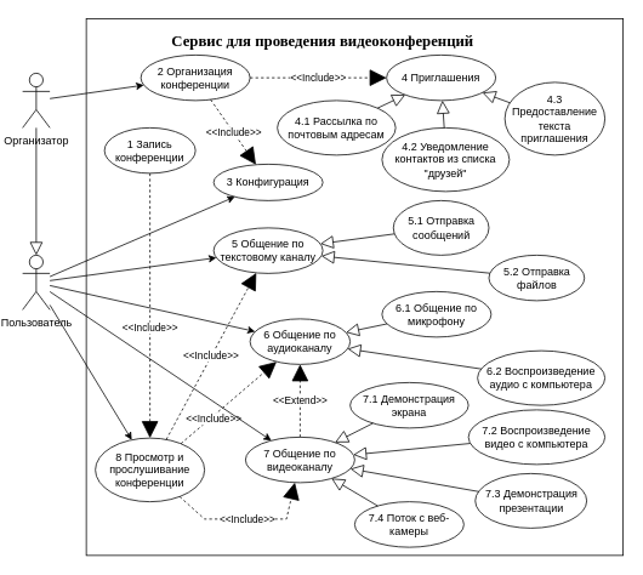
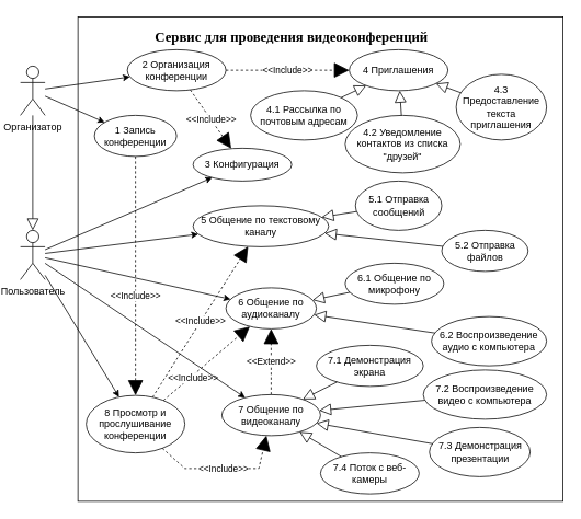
  <mxCell id="0" />
  <mxCell id="1" parent="0" />
  <mxCell id="2" value="" style="rounded=0;whiteSpace=wrap;html=1;" vertex="1" parent="1"><mxGeometry x="90" y="20" width="590" height="590" as="geometry" /></mxCell>
  <mxCell id="3" value="&lt;div&gt;Организатор&lt;/div&gt;" style="shape=umlActor;verticalLabelPosition=bottom;verticalAlign=top;html=1;outlineConnect=0;" vertex="1" parent="1"><mxGeometry x="20" y="80" width="30" height="60" as="geometry" /></mxCell>
  <mxCell id="4" value="Пользователь" style="shape=umlActor;verticalLabelPosition=bottom;verticalAlign=top;html=1;outlineConnect=0;" vertex="1" parent="1"><mxGeometry x="20" y="280" width="30" height="60" as="geometry" /></mxCell>
  <mxCell id="5" value="2 Организация конференции" style="ellipse;whiteSpace=wrap;html=1;" vertex="1" parent="1"><mxGeometry x="150" y="60" width="120" height="50" as="geometry" /></mxCell>
  <mxCell id="6" value="3 Конфигурация" style="ellipse;whiteSpace=wrap;html=1;" vertex="1" parent="1"><mxGeometry x="230" y="180" width="120" height="40" as="geometry" /></mxCell>
  <mxCell id="7" value="4 Приглашения" style="ellipse;whiteSpace=wrap;html=1;" vertex="1" parent="1"><mxGeometry x="420" y="60" width="120" height="50" as="geometry" /></mxCell>
  <mxCell id="8" value="4.1 Рассылка по почтовым адресам" style="ellipse;whiteSpace=wrap;html=1;" vertex="1" parent="1"><mxGeometry x="300" y="110" width="130" height="60" as="geometry" /></mxCell>
  <mxCell id="9" value="4.2 Уведомление контактов из списка &quot;друзей&quot;" style="ellipse;whiteSpace=wrap;html=1;" vertex="1" parent="1"><mxGeometry x="415" y="140" width="140" height="70" as="geometry" /></mxCell>
  <mxCell id="10" value="4.3 Предоставление текста приглашения" style="ellipse;whiteSpace=wrap;html=1;" vertex="1" parent="1"><mxGeometry x="550" y="90" width="110" height="80" as="geometry" /></mxCell>
  <mxCell id="11" value="1 Запись конференции" style="ellipse;whiteSpace=wrap;html=1;" vertex="1" parent="1"><mxGeometry x="110" y="140" width="100" height="50" as="geometry" /></mxCell>
- <mxCell id="12" value="5 Общение по текстовому каналу" style="ellipse;whiteSpace=wrap;html=1;" vertex="1" parent="1"><mxGeometry x="230" y="250" width="120" height="50" as="geometry" /></mxCell>
+ <mxCell id="12" value="5 Общение по текстовому каналу" style="ellipse;whiteSpace=wrap;html=1;" vertex="1" parent="1"><mxGeometry x="230" y="250" width="165" height="50" as="geometry" /></mxCell>
  <mxCell id="13" value="&lt;div&gt;6 Общение по аудиоканалу&lt;/div&gt;" style="ellipse;whiteSpace=wrap;html=1;" vertex="1" parent="1"><mxGeometry x="270" y="350" width="110" height="50" as="geometry" /></mxCell>
  <mxCell id="14" value="7 Общение по видеоканалу" style="ellipse;whiteSpace=wrap;html=1;" vertex="1" parent="1"><mxGeometry x="265" y="480" width="120" height="50" as="geometry" /></mxCell>
  <mxCell id="15" value="5.1 Отправка сообщений" style="ellipse;whiteSpace=wrap;html=1;" vertex="1" parent="1"><mxGeometry x="427.5" y="220" width="105" height="60" as="geometry" /></mxCell>
  <mxCell id="16" value="5.2 Отправка файлов" style="ellipse;whiteSpace=wrap;html=1;" vertex="1" parent="1"><mxGeometry x="532.5" y="280" width="105" height="50" as="geometry" /></mxCell>
  <mxCell id="17" value="6.1 Общение по микрофону" style="ellipse;whiteSpace=wrap;html=1;" vertex="1" parent="1"><mxGeometry x="415" y="320" width="120" height="50" as="geometry" /></mxCell>
  <mxCell id="18" value="6.2 Воспроизведение аудио с компьютера" style="ellipse;whiteSpace=wrap;html=1;" vertex="1" parent="1"><mxGeometry x="520" y="385" width="140" height="60" as="geometry" /></mxCell>
  <mxCell id="19" value="7.1 Демонстрация экрана" style="ellipse;whiteSpace=wrap;html=1;" vertex="1" parent="1"><mxGeometry x="380" y="420" width="130" height="50" as="geometry" /></mxCell>
  <mxCell id="20" value="7.2 Воспроизведение видео с компьютера" style="ellipse;whiteSpace=wrap;html=1;" vertex="1" parent="1"><mxGeometry x="510" y="450" width="150" height="60" as="geometry" /></mxCell>
  <mxCell id="21" value="7.4 Поток с веб-камеры" style="ellipse;whiteSpace=wrap;html=1;" vertex="1" parent="1"><mxGeometry x="385" y="551" width="120" height="50" as="geometry" /></mxCell>
  <mxCell id="22" value="7.3 Демонстрация презентации" style="ellipse;whiteSpace=wrap;html=1;" vertex="1" parent="1"><mxGeometry x="517.5" y="520" width="122.5" height="60" as="geometry" /></mxCell>
  <mxCell id="23" value="" style="endArrow=classic;html=1;rounded=0;" edge="1" parent="1" source="3" target="5"><mxGeometry width="50" height="50" relative="1" as="geometry"><mxPoint x="370" y="450" as="sourcePoint" /><mxPoint x="420" y="400" as="targetPoint" /></mxGeometry></mxCell>
+ <mxCell id="24" value="" style="endArrow=classic;html=1;rounded=0;" edge="1" parent="1" source="3" target="11"><mxGeometry width="50" height="50" relative="1" as="geometry"><mxPoint x="60" y="119.268" as="sourcePoint" /><mxPoint x="190.16" y="112.919" as="targetPoint" /></mxGeometry></mxCell>
  <mxCell id="25" value="" style="endArrow=classic;html=1;rounded=0;" edge="1" parent="1" source="4" target="6"><mxGeometry width="50" height="50" relative="1" as="geometry"><mxPoint x="70" y="129.268" as="sourcePoint" /><mxPoint x="200.16" y="122.919" as="targetPoint" /></mxGeometry></mxCell>
  <mxCell id="26" value="" style="endArrow=classic;html=1;rounded=0;" edge="1" parent="1" source="4" target="12"><mxGeometry width="50" height="50" relative="1" as="geometry"><mxPoint x="80" y="139.268" as="sourcePoint" /><mxPoint x="210.16" y="132.919" as="targetPoint" /></mxGeometry></mxCell>
  <mxCell id="27" value="&amp;lt;&amp;lt;Extend&amp;gt;&amp;gt;" style="endArrow=block;endSize=16;endFill=1;html=1;rounded=0;dashed=1;" edge="1" parent="1" source="14" target="13"><mxGeometry width="160" relative="1" as="geometry"><mxPoint x="310" y="420" as="sourcePoint" /><mxPoint x="470" y="420" as="targetPoint" /></mxGeometry></mxCell>
  <mxCell id="28" value="" style="endArrow=block;endFill=0;endSize=12;html=1;rounded=0;" edge="1" parent="1" source="19" target="14"><mxGeometry width="160" relative="1" as="geometry"><mxPoint x="310" y="420" as="sourcePoint" /><mxPoint x="470" y="420" as="targetPoint" /></mxGeometry></mxCell>
  <mxCell id="29" value="" style="endArrow=block;endFill=0;endSize=12;html=1;rounded=0;" edge="1" parent="1" source="20" target="14"><mxGeometry width="160" relative="1" as="geometry"><mxPoint x="420" y="610" as="sourcePoint" /><mxPoint x="379.793" y="776.678" as="targetPoint" /></mxGeometry></mxCell>
  <mxCell id="30" value="" style="endArrow=block;endFill=0;endSize=12;html=1;rounded=0;" edge="1" parent="1" source="22" target="14"><mxGeometry width="160" relative="1" as="geometry"><mxPoint x="450.168" y="782.992" as="sourcePoint" /><mxPoint x="389.793" y="786.678" as="targetPoint" /></mxGeometry></mxCell>
  <mxCell id="31" value="" style="endArrow=block;endFill=0;endSize=12;html=1;rounded=0;" edge="1" parent="1" source="21" target="14"><mxGeometry width="160" relative="1" as="geometry"><mxPoint x="460.168" y="792.992" as="sourcePoint" /><mxPoint x="399.793" y="796.678" as="targetPoint" /></mxGeometry></mxCell>
  <mxCell id="32" value="" style="endArrow=block;endFill=0;endSize=12;html=1;rounded=0;" edge="1" parent="1" source="17" target="13"><mxGeometry width="160" relative="1" as="geometry"><mxPoint x="470.168" y="802.992" as="sourcePoint" /><mxPoint x="409.793" y="806.678" as="targetPoint" /></mxGeometry></mxCell>
  <mxCell id="33" value="" style="endArrow=block;endFill=0;endSize=12;html=1;rounded=0;" edge="1" parent="1" source="18" target="13"><mxGeometry width="160" relative="1" as="geometry"><mxPoint x="480.168" y="812.992" as="sourcePoint" /><mxPoint x="419.793" y="816.678" as="targetPoint" /></mxGeometry></mxCell>
  <mxCell id="34" value="" style="endArrow=block;endFill=0;endSize=12;html=1;rounded=0;" edge="1" parent="1" source="8" target="7"><mxGeometry width="160" relative="1" as="geometry"><mxPoint x="490.168" y="822.992" as="sourcePoint" /><mxPoint x="429.793" y="826.678" as="targetPoint" /></mxGeometry></mxCell>
  <mxCell id="35" value="" style="endArrow=block;endFill=0;endSize=12;html=1;rounded=0;" edge="1" parent="1" source="9" target="7"><mxGeometry width="160" relative="1" as="geometry"><mxPoint x="373.238" y="243.122" as="sourcePoint" /><mxPoint x="396.567" y="206.823" as="targetPoint" /></mxGeometry></mxCell>
  <mxCell id="36" value="" style="endArrow=block;endFill=0;endSize=12;html=1;rounded=0;" edge="1" parent="1" source="10" target="7"><mxGeometry width="160" relative="1" as="geometry"><mxPoint x="383.238" y="253.122" as="sourcePoint" /><mxPoint x="406.567" y="216.823" as="targetPoint" /></mxGeometry></mxCell>
  <mxCell id="37" value="&amp;lt;&amp;lt;Include&amp;gt;&amp;gt;" style="endArrow=block;endSize=16;endFill=1;html=1;rounded=0;dashed=1;" edge="1" parent="1" source="5" target="7"><mxGeometry width="160" relative="1" as="geometry"><mxPoint x="310" y="730" as="sourcePoint" /><mxPoint x="310" y="610" as="targetPoint" /></mxGeometry></mxCell>
  <mxCell id="38" value="&amp;lt;&amp;lt;Include&amp;gt;&amp;gt;" style="endArrow=block;endSize=16;endFill=1;html=1;rounded=0;dashed=1;" edge="1" parent="1" source="5" target="6"><mxGeometry width="160" relative="1" as="geometry"><mxPoint x="320" y="740" as="sourcePoint" /><mxPoint x="320" y="620" as="targetPoint" /></mxGeometry></mxCell>
  <mxCell id="39" value="" style="endArrow=block;endFill=0;endSize=12;html=1;rounded=0;" edge="1" parent="1" source="15" target="12"><mxGeometry width="160" relative="1" as="geometry"><mxPoint x="500.416" y="585.296" as="sourcePoint" /><mxPoint x="369.573" y="574.766" as="targetPoint" /></mxGeometry></mxCell>
  <mxCell id="40" value="" style="endArrow=block;endFill=0;endSize=12;html=1;rounded=0;" edge="1" parent="1" source="16" target="12"><mxGeometry width="160" relative="1" as="geometry"><mxPoint x="510.416" y="595.296" as="sourcePoint" /><mxPoint x="379.573" y="584.766" as="targetPoint" /></mxGeometry></mxCell>
  <mxCell id="41" value="Сервис для проведения видеоконференций" style="text;html=1;strokeColor=none;fillColor=none;align=center;verticalAlign=middle;whiteSpace=wrap;rounded=0;fontFamily=Times New Roman;fontSize=17;fontStyle=1" vertex="1" parent="1"><mxGeometry x="180" y="30" width="340" height="30" as="geometry" /></mxCell>
  <mxCell id="42" value="8 Просмотр и прослушивание конференции" style="ellipse;whiteSpace=wrap;html=1;" vertex="1" parent="1"><mxGeometry x="100" y="481" width="120" height="70" as="geometry" /></mxCell>
  <mxCell id="43" value="" style="endArrow=classic;html=1;rounded=0;" edge="1" parent="1" source="4" target="42"><mxGeometry width="50" height="50" relative="1" as="geometry"><mxPoint x="60" y="330.909" as="sourcePoint" /><mxPoint x="295.001" y="501.819" as="targetPoint" /></mxGeometry></mxCell>
  <mxCell id="44" value="&amp;lt;&amp;lt;Include&amp;gt;&amp;gt;" style="endArrow=block;endSize=16;endFill=1;html=1;rounded=0;dashed=1;" edge="1" parent="1" source="42" target="14"><mxGeometry width="160" relative="1" as="geometry"><mxPoint x="235.56" y="119.145" as="sourcePoint" /><mxPoint x="307.385" y="230.447" as="targetPoint" /><Array as="points"><mxPoint x="220" y="570" /><mxPoint x="310" y="570" /></Array></mxGeometry></mxCell>
  <mxCell id="45" value="&amp;lt;&amp;lt;Include&amp;gt;&amp;gt;" style="endArrow=block;endSize=16;endFill=1;html=1;rounded=0;dashed=1;" edge="1" parent="1" source="42" target="13"><mxGeometry x="-0.35" y="-3" width="160" relative="1" as="geometry"><mxPoint x="280" y="95" as="sourcePoint" /><mxPoint x="430" y="95" as="targetPoint" /><Array as="points" /><mxPoint as="offset" /></mxGeometry></mxCell>
  <mxCell id="46" value="" style="endArrow=classic;html=1;rounded=0;" edge="1" parent="1" source="4" target="14"><mxGeometry width="50" height="50" relative="1" as="geometry"><mxPoint x="100" y="159.268" as="sourcePoint" /><mxPoint x="230.16" y="152.919" as="targetPoint" /></mxGeometry></mxCell>
  <mxCell id="47" value="" style="endArrow=block;endFill=0;endSize=12;html=1;rounded=0;" edge="1" parent="1" source="3" target="4"><mxGeometry width="160" relative="1" as="geometry"><mxPoint x="530.498" y="543.757" as="sourcePoint" /><mxPoint x="376.857" y="526.388" as="targetPoint" /></mxGeometry></mxCell>
  <mxCell id="48" value="&amp;lt;&amp;lt;Include&amp;gt;&amp;gt;" style="endArrow=block;endSize=16;endFill=1;html=1;rounded=0;dashed=1;" edge="1" parent="1" source="11" target="42"><mxGeometry x="0.168" width="160" relative="1" as="geometry"><mxPoint x="235.56" y="119.145" as="sourcePoint" /><mxPoint x="307.385" y="230.447" as="targetPoint" /><mxPoint as="offset" /></mxGeometry></mxCell>
  <mxCell id="49" value="" style="endArrow=classic;html=1;rounded=0;" edge="1" parent="1" source="4" target="13"><mxGeometry width="50" height="50" relative="1" as="geometry"><mxPoint x="90" y="149.268" as="sourcePoint" /><mxPoint x="220.16" y="142.919" as="targetPoint" /></mxGeometry></mxCell>
  <mxCell id="50" value="&amp;lt;&amp;lt;Include&amp;gt;&amp;gt;" style="endArrow=block;endSize=16;endFill=1;html=1;rounded=0;dashed=1;" edge="1" parent="1" source="42" target="12"><mxGeometry width="160" relative="1" as="geometry"><mxPoint x="209.324" y="504.465" as="sourcePoint" /><mxPoint x="301.78" y="408.871" as="targetPoint" /><Array as="points" /></mxGeometry></mxCell>
